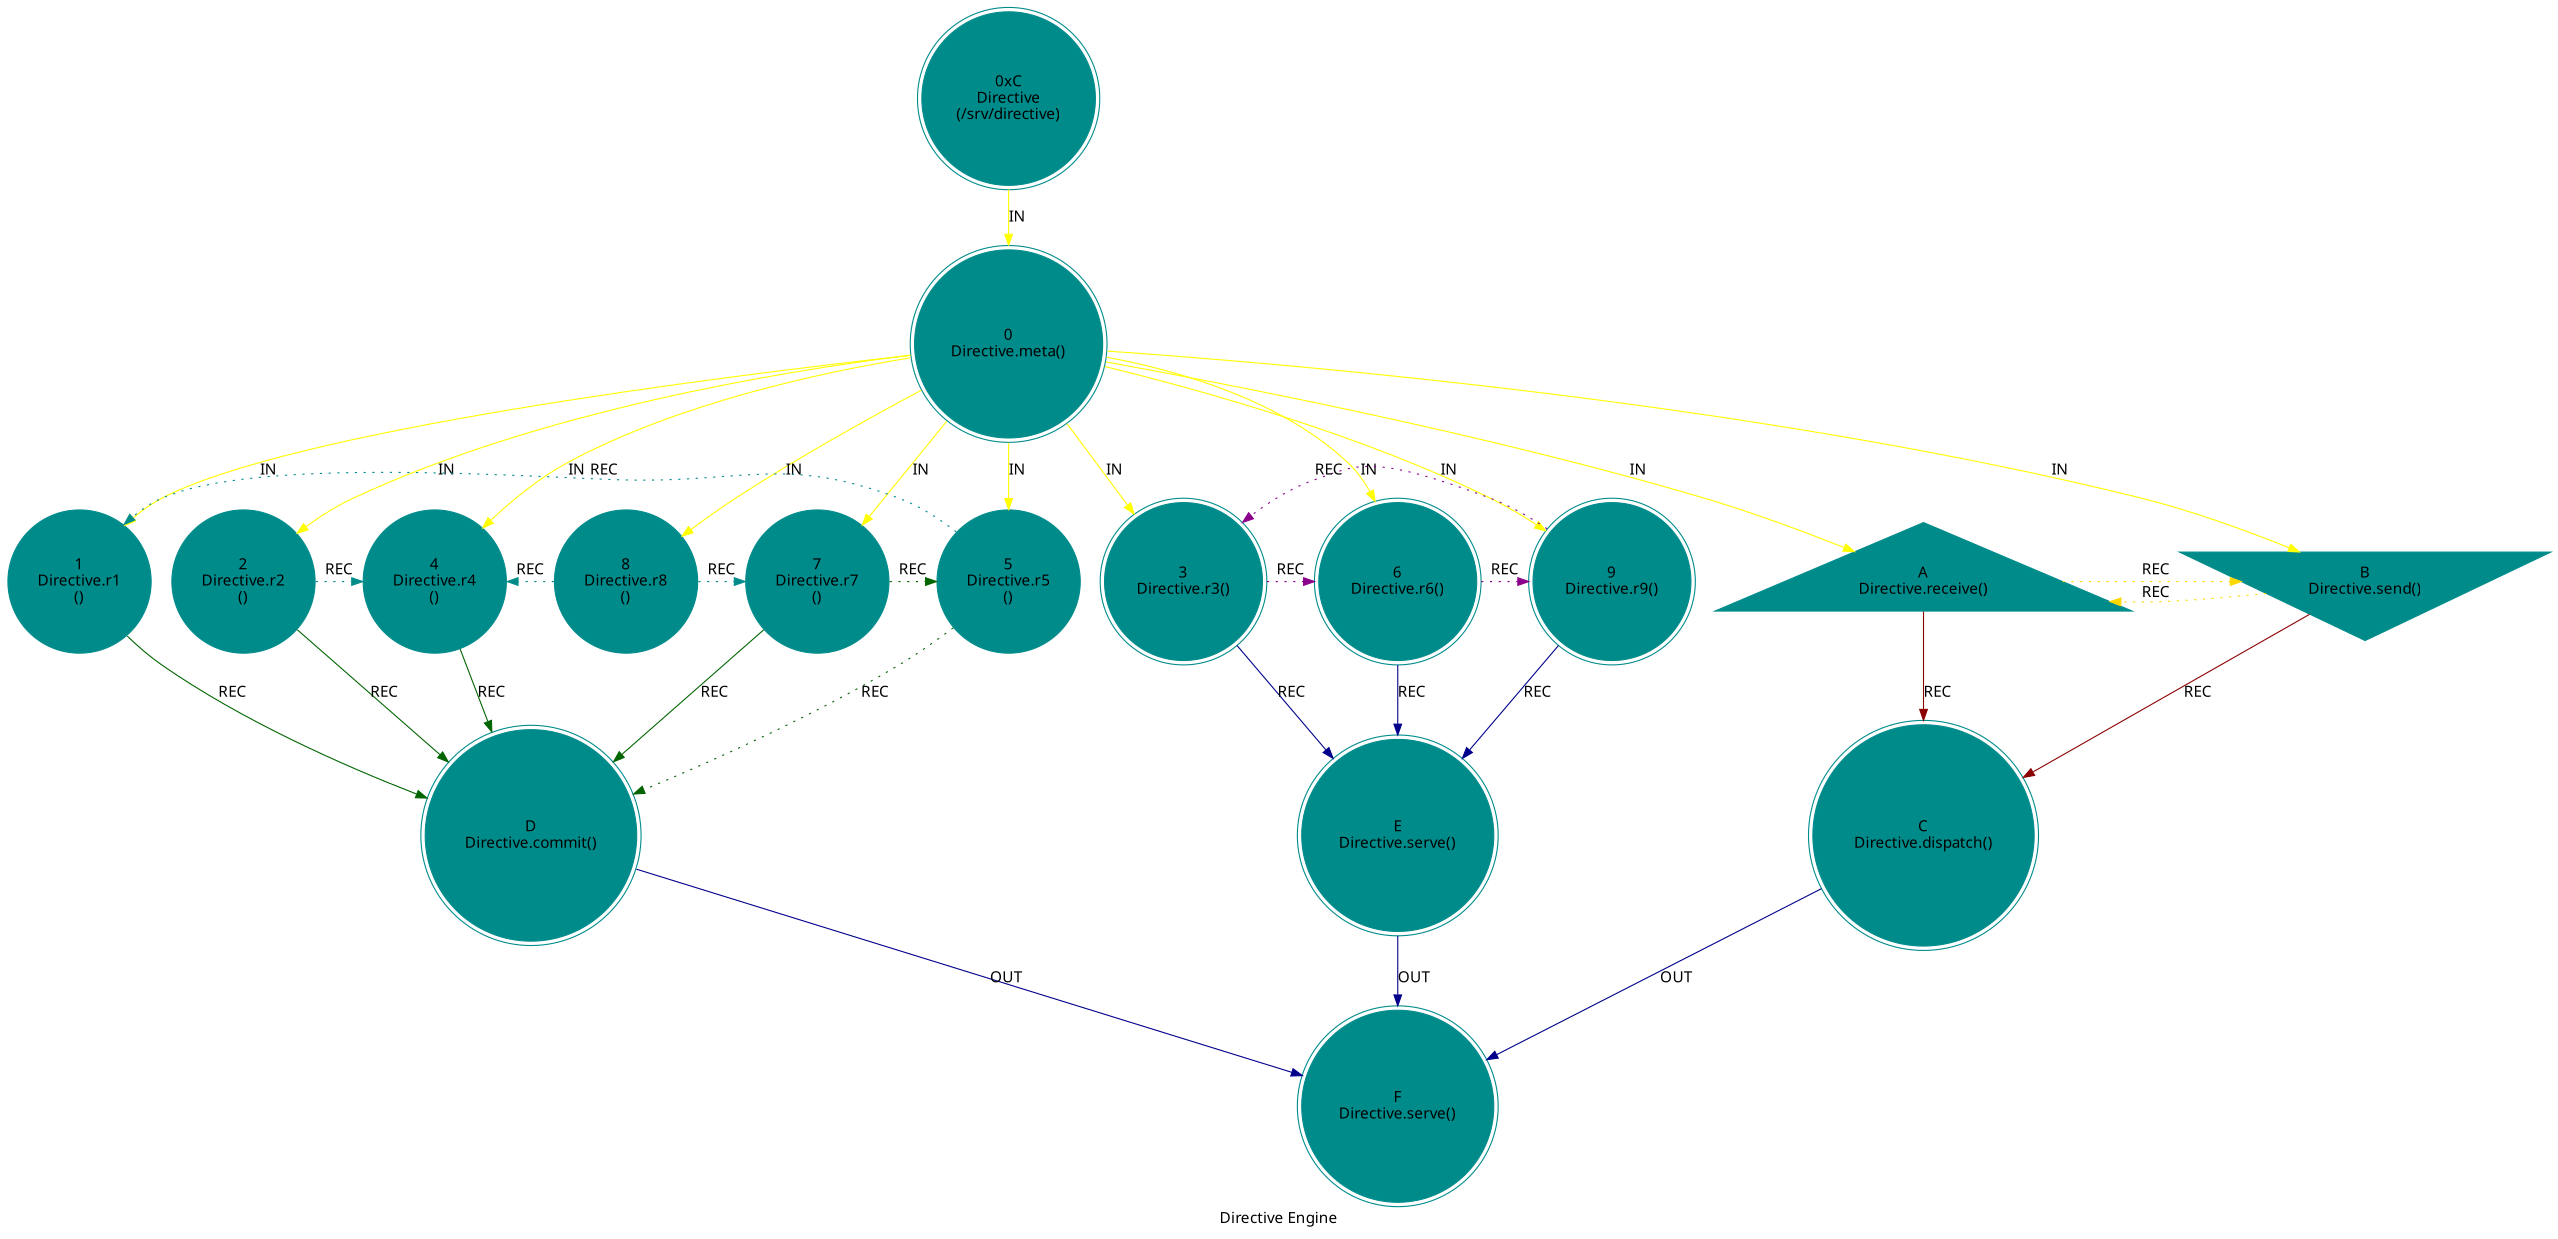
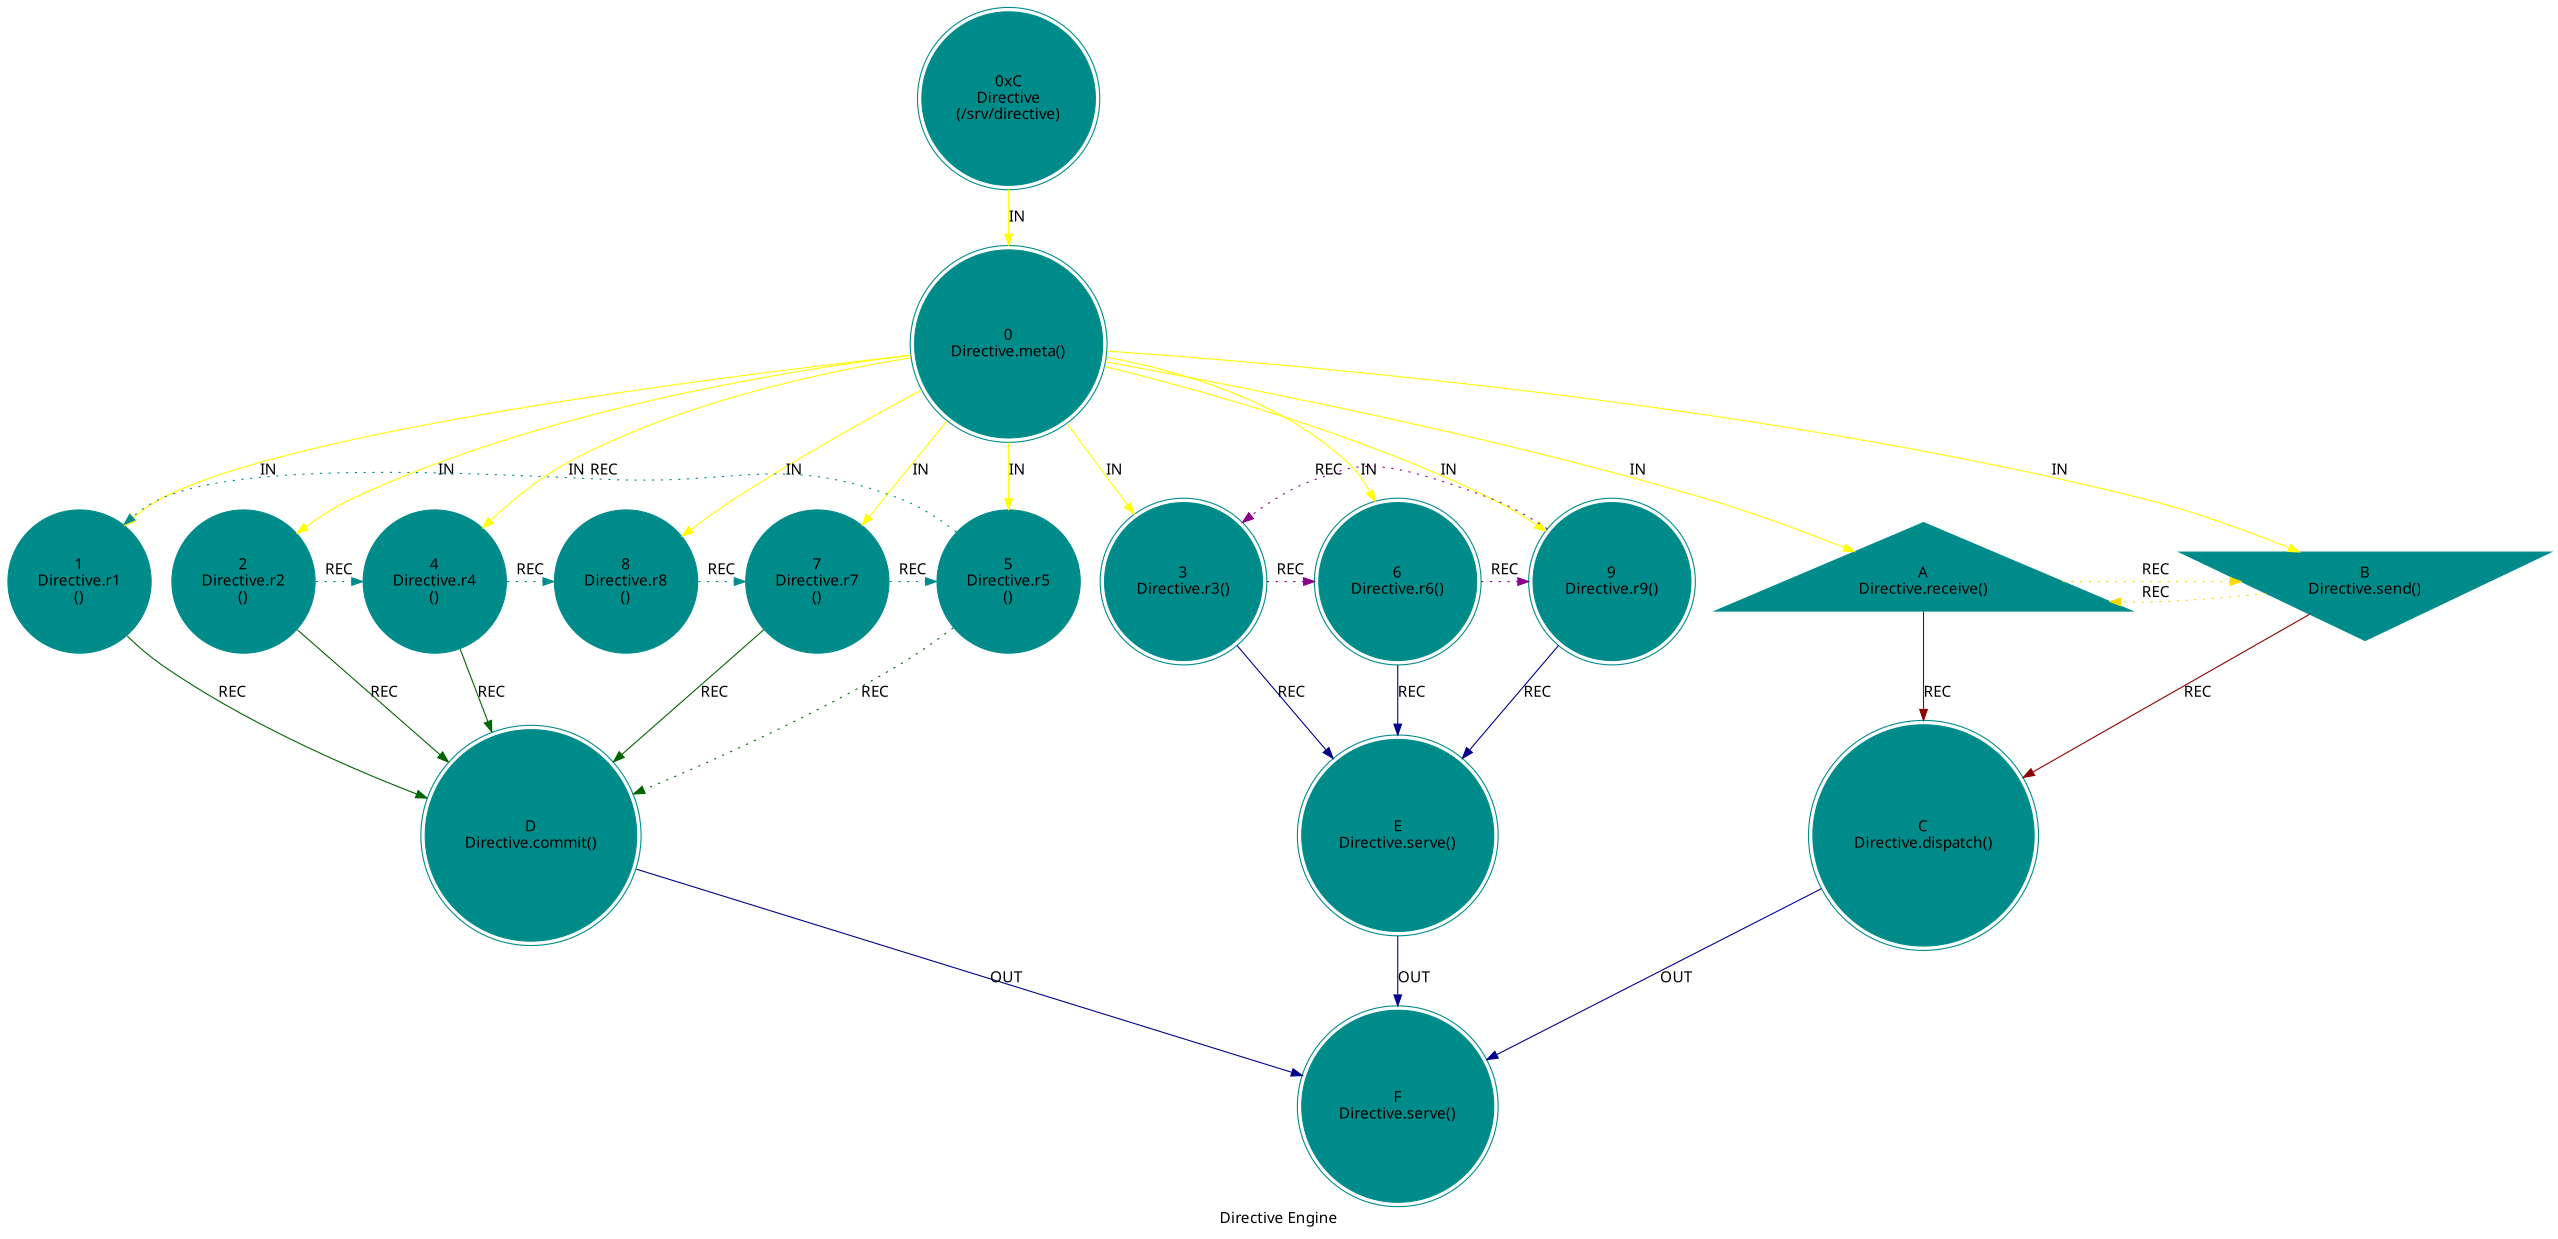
  digraph {
    color=red
    fontname="Noto Sans"
    label="Directive Engine"
    style=filled
    node [color=darkcyan fontname="Noto Sans" shape=doublecircle style=filled]
    edge [color=yellow fontname="Noto Sans"]
    n1 [label="0xC\nDirective\n(/srv/directive)"]
    n2 [label="0\nDirective.meta()"]
    n3 [label="1\nDirective.r1\n()" shape=circle]
    n4 [label="2\nDirective.r2\n()" shape=circle]
    n5 [label="4\nDirective.r4\n()" shape=circle]
    n6 [label="8\nDirective.r8\n()" shape=circle]
    n7 [label="7\nDirective.r7\n()" shape=circle]
    n8 [label="5\nDirective.r5\n()" shape=circle]
    n9 [label="3\nDirective.r3()"]
    n10 [label="6\nDirective.r6()"]
    n11 [label="9\nDirective.r9()"]
    n12 [label="A\nDirective.receive()" shape=triangle]
    n13 [label="B\nDirective.send()" shape=invtriangle]
    n14 [label="D\nDirective.commit()"]
    n15 [label="E\nDirective.serve()"]
    n16 [label="C\nDirective.dispatch()"]
    n17 [label="F\nDirective.serve()"]
    n1 -> n2 [label=IN]
    n2 -> n3 [label=IN]
    n2 -> n4 [label=IN]
    n2 -> n5 [label=IN]
    n2 -> n6 [label=IN]
    n2 -> n7 [label=IN]
    n2 -> n8 [label=IN]
    n2 -> n9 [label=IN]
    n2 -> n10 [label=IN]
    n2 -> n11 [label=IN]
    n2 -> n12 [label=IN]
    n2 -> n13 [label=IN]
    n3 -> n14 [color=darkgreen label=REC]
    n4 -> n5 [color=darkcyan constraint=false label=REC style=dotted]
    n4 -> n14 [color=darkgreen label=REC]
-   n6 -> n5 [color=darkcyan constraint=false label=REC style=dotted]
+   n5 -> n6 [color=darkcyan constraint=false label=REC style=dotted]
    n5 -> n14 [color=darkgreen label=REC]
    n6 -> n7 [color=darkcyan constraint=false label=REC style=dotted]
-   n7 -> n8 [color=darkgreen constraint=false label=REC style=dotted]
+   n7 -> n8 [color=darkcyan constraint=false label=REC style=dotted]
    n7 -> n14 [color=darkgreen label=REC]
    n8 -> n3 [color=darkcyan constraint=false label=REC style=dotted]
    n8 -> n14 [color=darkgreen label=REC style=dotted]
    n9 -> n10 [color=darkmagenta constraint=false label=REC style=dotted]
    n9 -> n15 [color=darkblue label=REC]
    n10 -> n11 [color=darkmagenta constraint=false label=REC style=dotted]
    n10 -> n15 [color=darkblue label=REC]
    n11 -> n9 [color=darkmagenta constraint=false label=REC style=dotted]
    n11 -> n15 [color=darkblue label=REC]
    n12 -> n13 [color=gold constraint=false label=REC style=dotted]
    n12 -> n16 [color=darkred label=REC]
    n13 -> n12 [color=gold constraint=false label=REC style=dotted]
    n13 -> n16 [color=darkred label=REC]
    n14 -> n17 [color=darkblue label=OUT]
    n15 -> n17 [color=darkblue label=OUT]
    n16 -> n17 [color=darkblue label=OUT]
  }
